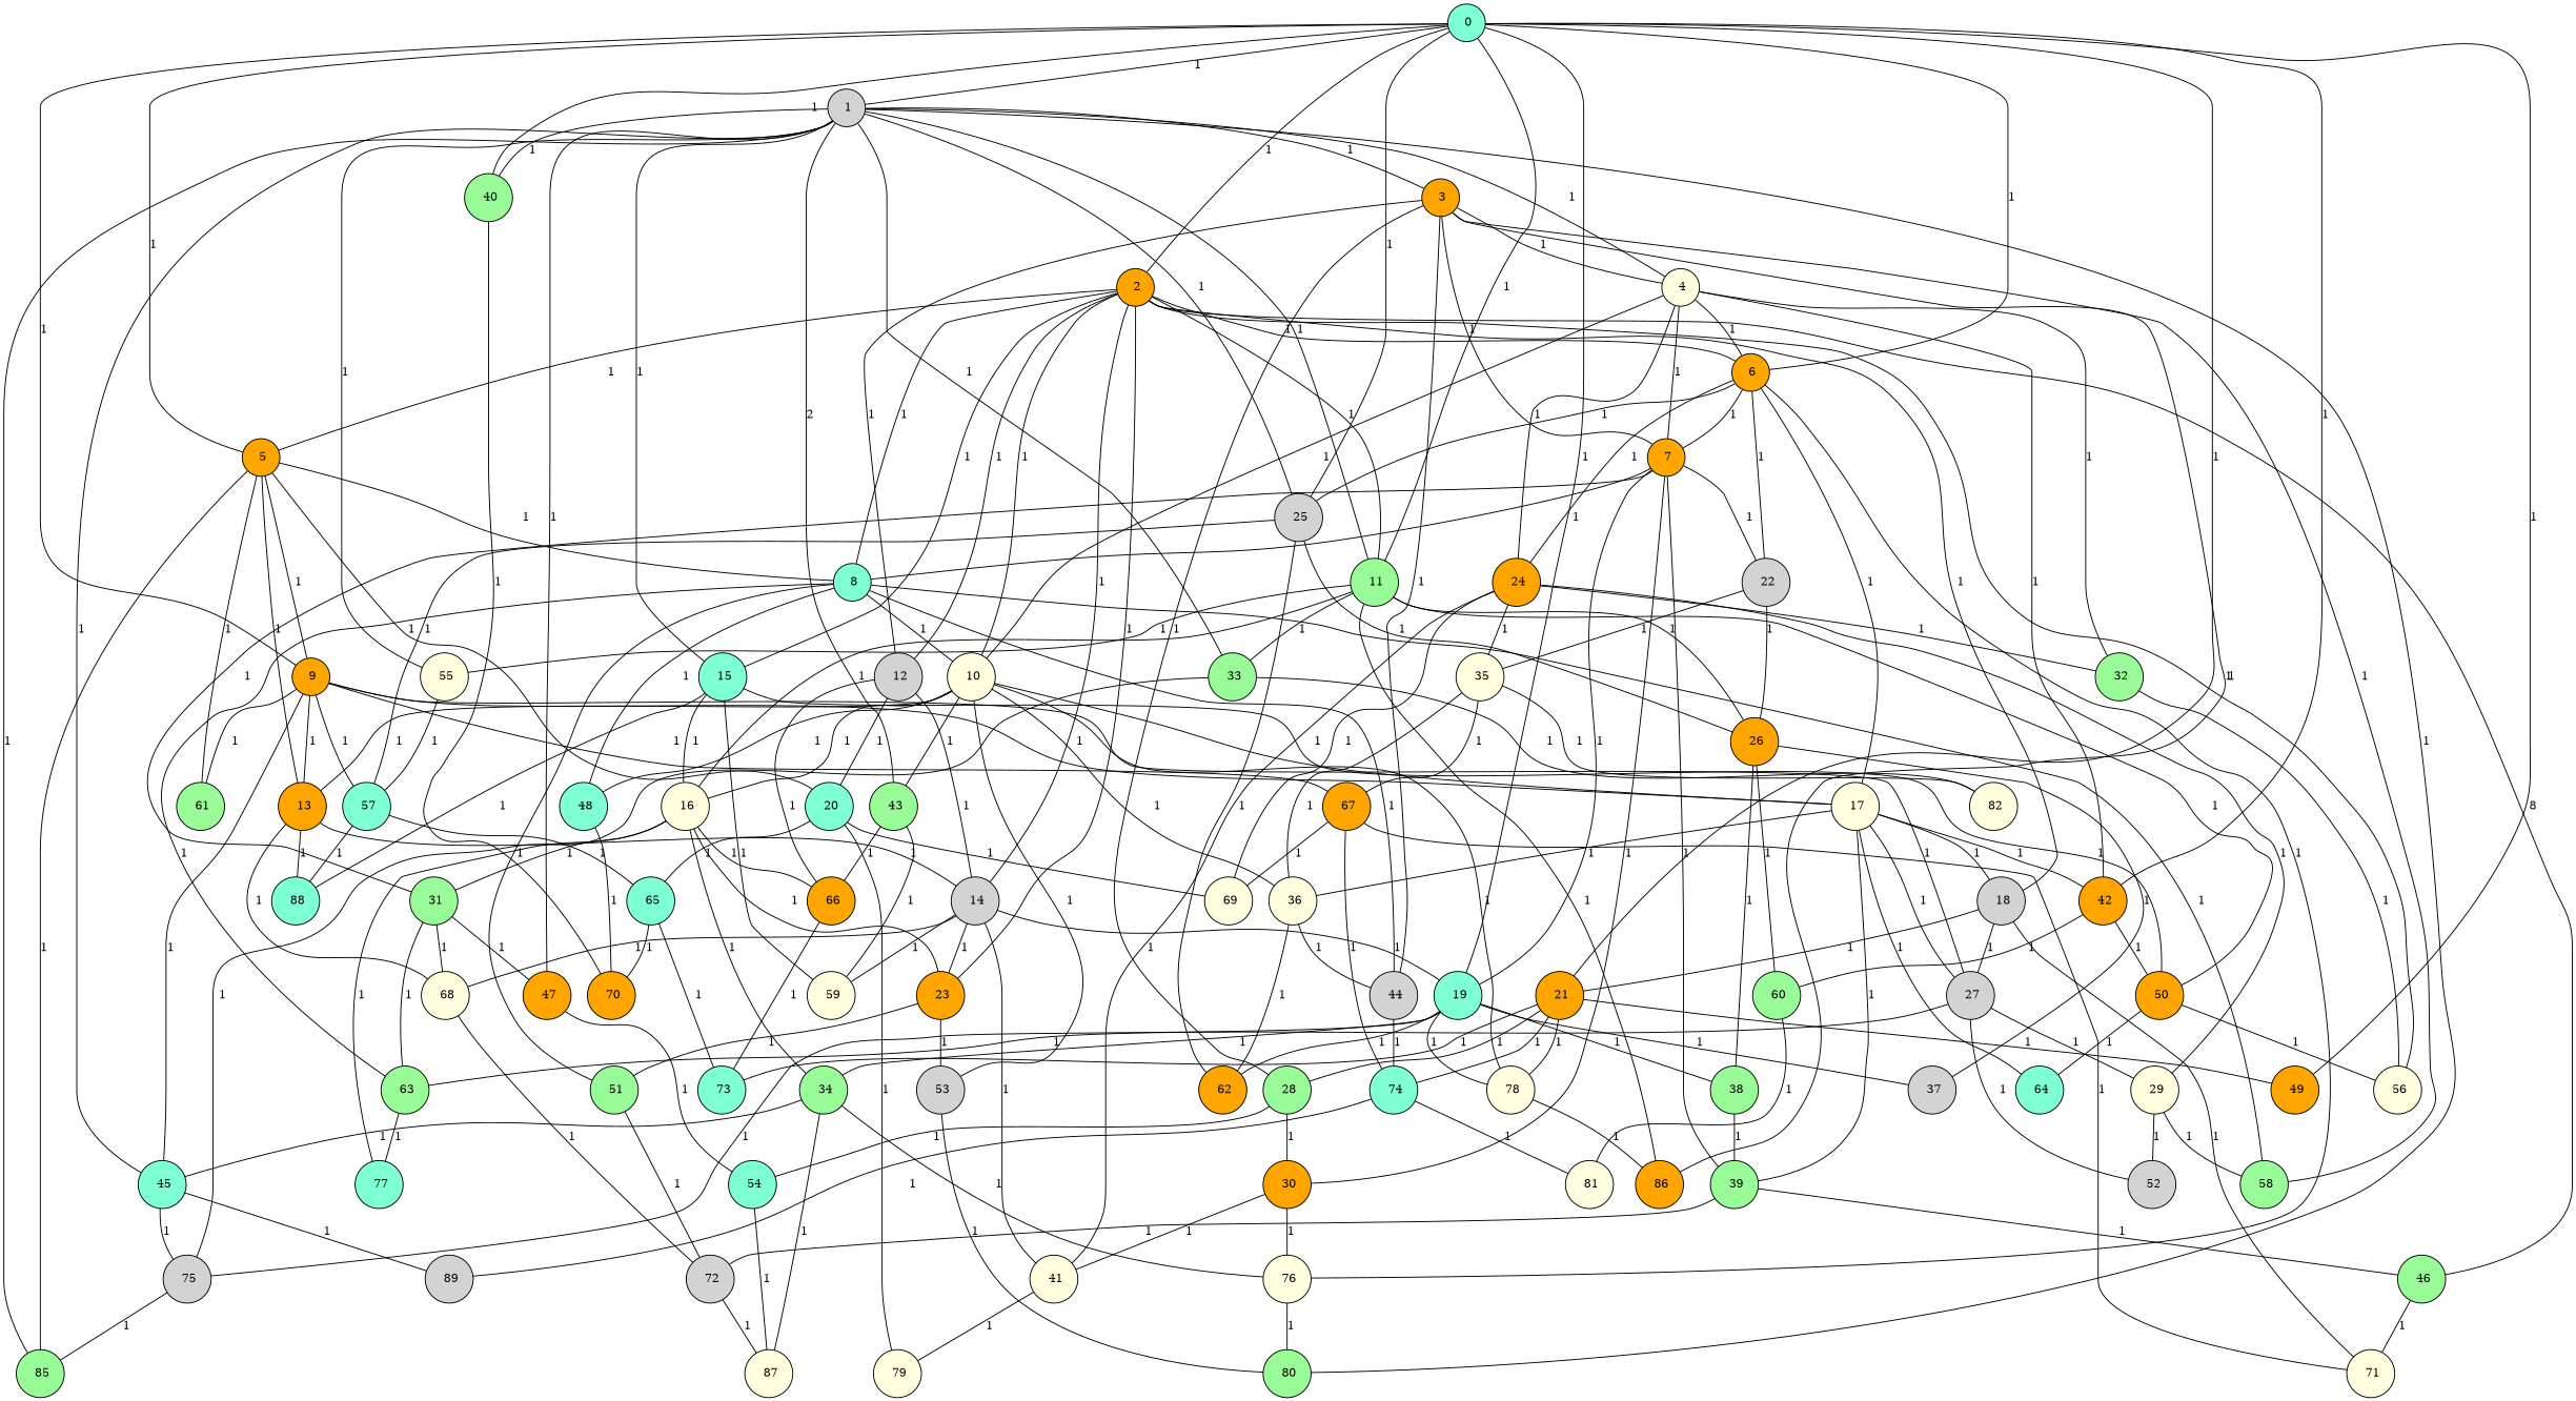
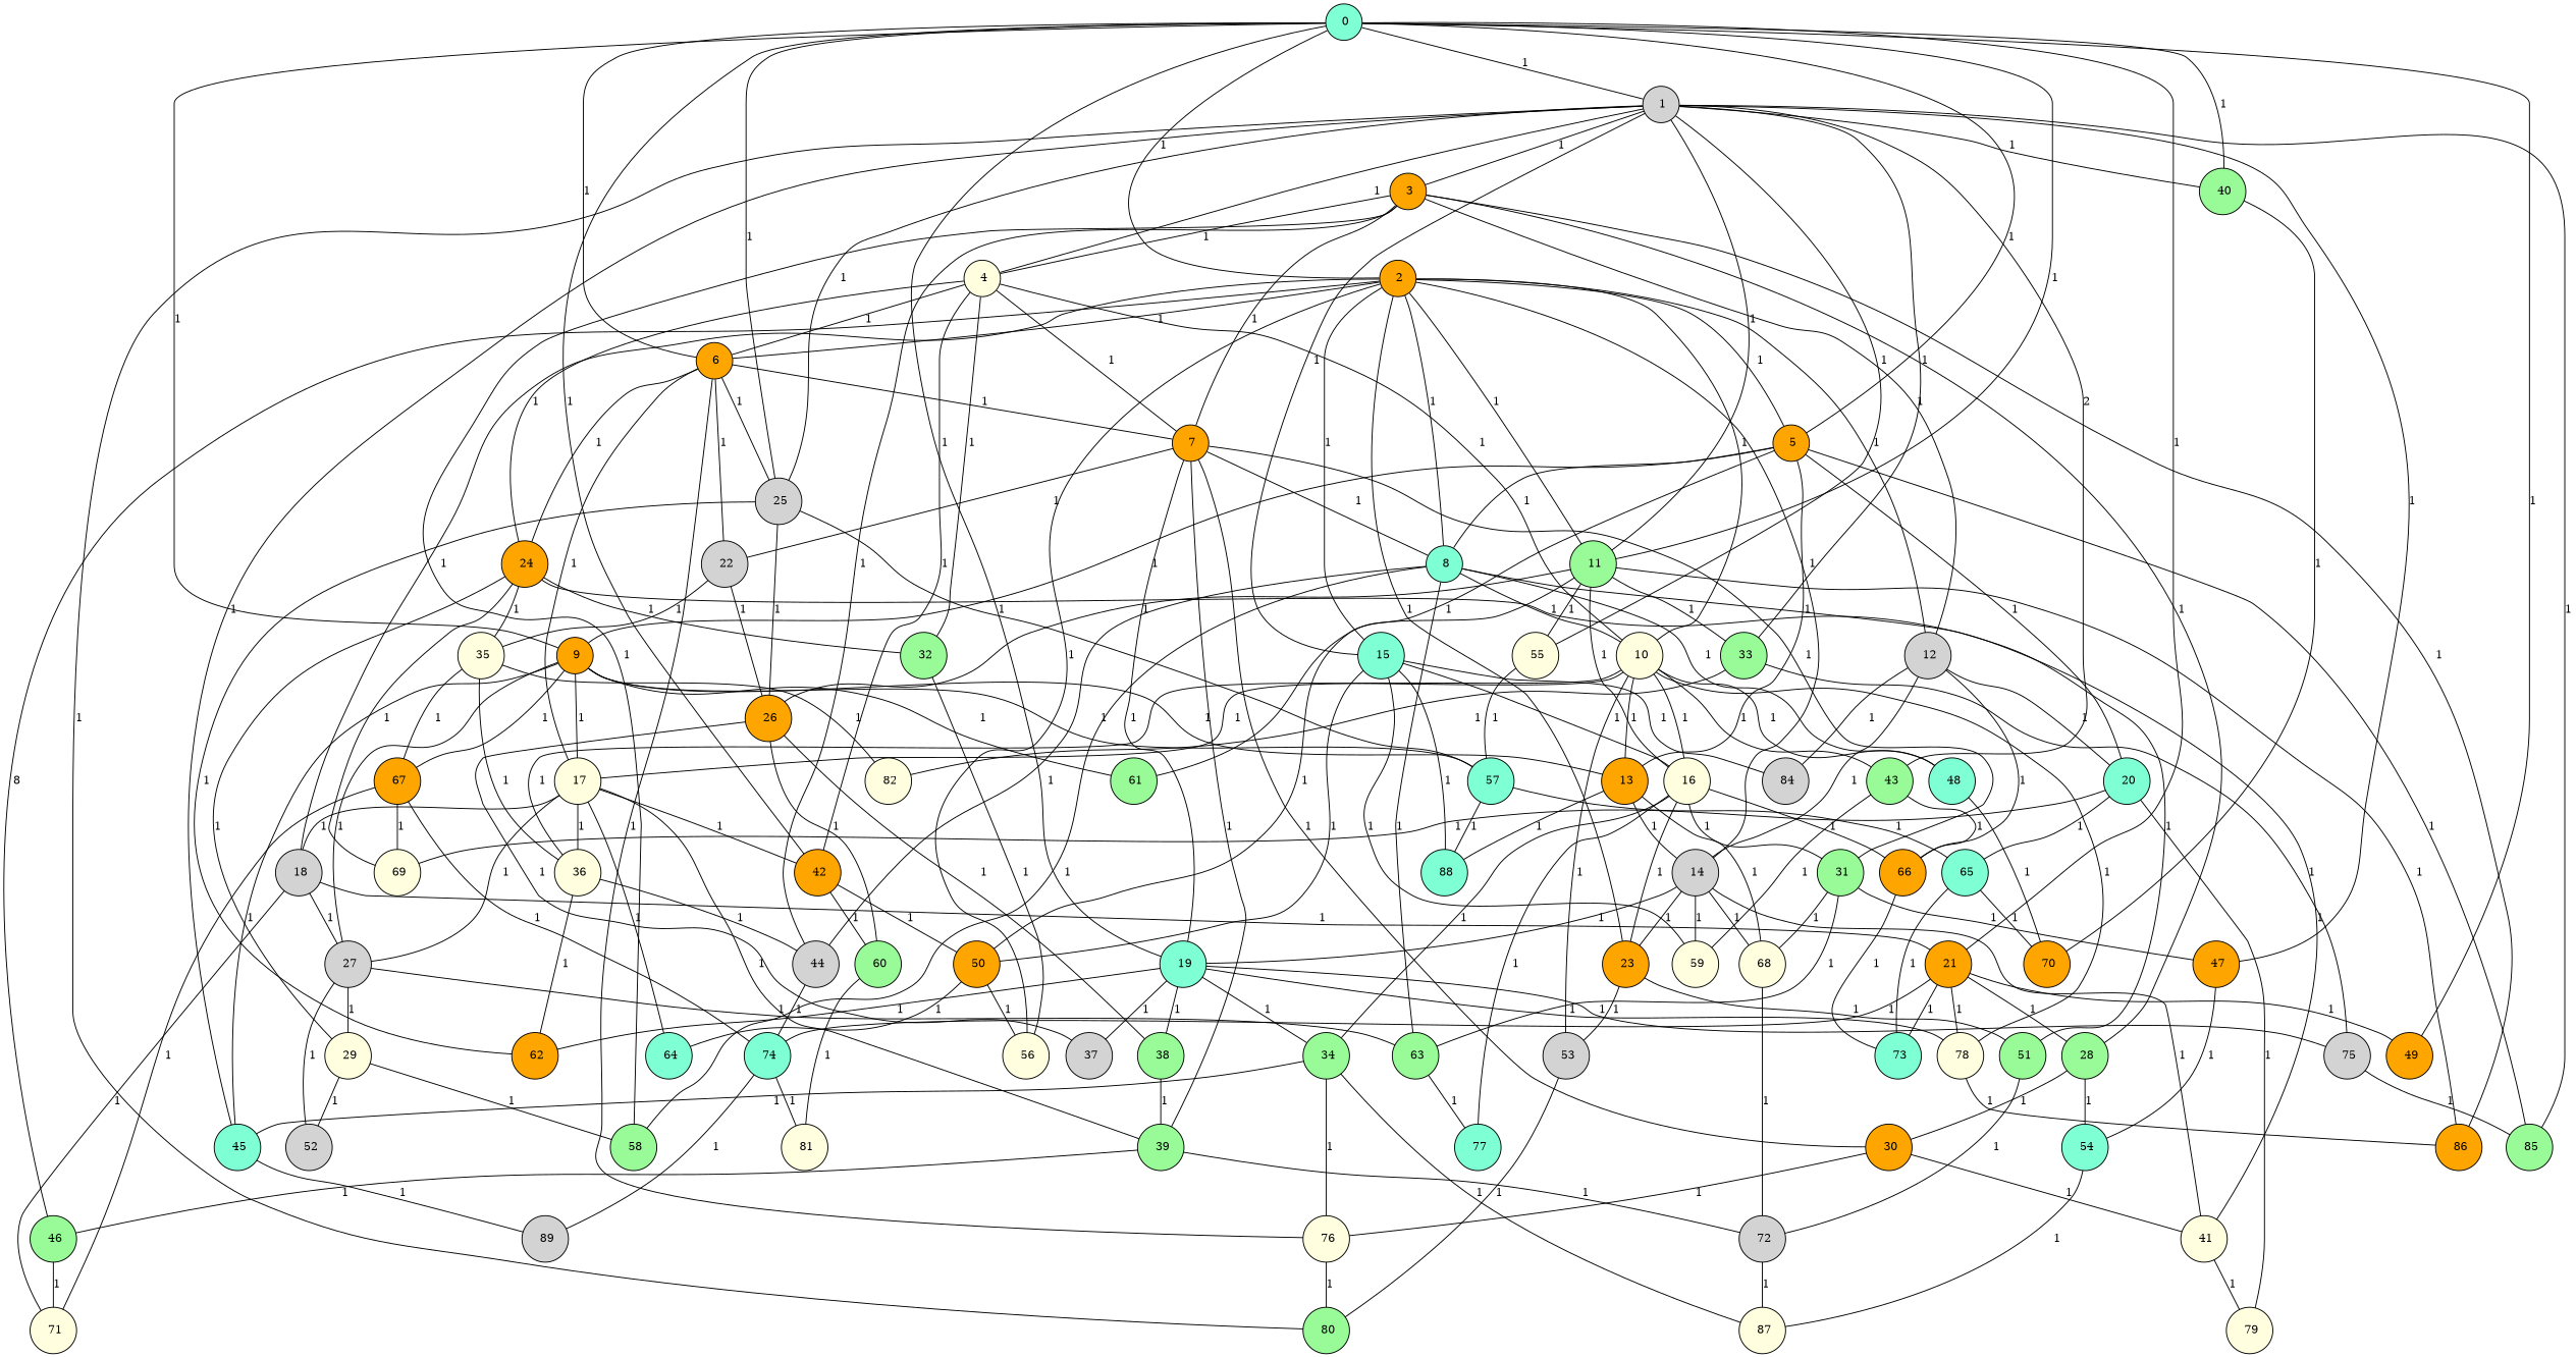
  graph {
    fixedsize="true;"
    node [color=black fillcolor=orange fontsize=12 hight=.12 shape=circle style=filled]
    edge [fontsize=12]
    n1 [fillcolor=aquamarine label=" 0" width=.12]
    n2 [fillcolor=lightgrey label=" 1" width=.12]
    n3 [label=" 2" width=.12]
    n4 [label=" 5" width=.12]
    n5 [label=" 6" width=.12]
    n6 [label=" 9" width=.12]
    n7 [fillcolor=palegreen label=" 11" width=.12]
    n8 [fillcolor=aquamarine label=" 19" width=.12]
    n9 [label=" 21" width=.12]
    n10 [fillcolor=lightgrey label=" 25" width=.12]
    n11 [fillcolor=palegreen label=" 40" width=.12]
    n12 [label=" 42" width=.12]
    n13 [label=" 49" width=.12]
    n14 [label=" 3" width=.12]
    n15 [fillcolor=lightyellow label=" 4" width=.12]
    n16 [fillcolor=aquamarine label=" 15" width=.12]
    n17 [fillcolor=palegreen label=" 33" width=.12]
    n18 [fillcolor=palegreen label=" 43" width=.12]
    n19 [fillcolor=aquamarine label=" 45" width=.12]
    n20 [label=" 47" width=.12]
    n21 [fillcolor=lightyellow label=" 55" width=.12]
    n22 [fillcolor=palegreen label=" 80" width=.12]
    n23 [fillcolor=palegreen label=" 85" width=.12]
    n24 [fillcolor=aquamarine label=" 8" width=.12]
    n25 [fillcolor=lightyellow label=" 10" width=.12]
    n26 [fillcolor=lightgrey label=" 12" width=.12]
    n27 [fillcolor=lightgrey label=" 14" width=.12]
    n28 [fillcolor=lightgrey label=" 18" width=.12]
    n29 [label=" 23" width=.12]
    n30 [fillcolor=palegreen label=" 46" width=.12]
    n31 [fillcolor=lightyellow label=" 56" width=.12]
    n32 [label=" 13" width=.12]
    n33 [fillcolor=aquamarine label=" 20" width=.12]
    n34 [fillcolor=palegreen label=" 61" width=.12]
    n35 [label=" 7" width=.12]
    n36 [label=" 24" width=.12]
    n37 [fillcolor=lightyellow label=" 17" width=.12]
    n38 [fillcolor=lightgrey label=" 22" width=.12]
    n39 [fillcolor=lightyellow label=" 76" width=.12]
    n40 [fillcolor=lightgrey label=" 27" width=.12]
    n41 [fillcolor=aquamarine label=" 57" width=.12]
    n42 [label=" 67" width=.12]
    n43 [label=" 86" width=.12]
    n44 [fillcolor=lightyellow label=" 16" width=.12]
    n45 [label=" 26" width=.12]
    n46 [label=" 50" width=.12]
    n47 [fillcolor=lightyellow label=" 78" width=.12]
    n48 [fillcolor=palegreen label=" 34" width=.12]
    n49 [fillcolor=lightgrey label=" 37" width=.12]
    n50 [fillcolor=palegreen label=" 38" width=.12]
    n51 [label=" 62" width=.12]
    n52 [fillcolor=lightgrey label=" 75" width=.12]
    n53 [fillcolor=palegreen label=" 28" width=.12]
    n54 [fillcolor=aquamarine label=" 73" width=.12]
    n55 [fillcolor=aquamarine label=" 74" width=.12]
    n56 [label=" 70" width=.12]
    n57 [fillcolor=palegreen label=" 60" width=.12]
    n58 [fillcolor=lightgrey label=" 44" width=.12]
    n59 [fillcolor=palegreen label=" 58" width=.12]
    n60 [fillcolor=palegreen label=" 32" width=.12]
+   n61 [fillcolor=lightgrey label=" 84" width=.12]
    n62 [fillcolor=aquamarine label=" 88" width=.12]
    n63 [fillcolor=lightyellow label=" 59" width=.12]
    n64 [fillcolor=lightyellow label=" 82" width=.12]
    n65 [label=" 66" width=.12]
    n66 [fillcolor=lightgrey label=" 89" width=.12]
    n67 [fillcolor=aquamarine label=" 54" width=.12]
    n68 [fillcolor=aquamarine label=" 48" width=.12]
    n69 [fillcolor=palegreen label=" 51" width=.12]
    n70 [fillcolor=palegreen label=" 63" width=.12]
    n71 [fillcolor=lightyellow label=" 36" width=.12]
    n72 [fillcolor=lightgrey label=" 53" width=.12]
    n73 [fillcolor=lightyellow label=" 68" width=.12]
    n74 [fillcolor=lightyellow label=" 41" width=.12]
    n75 [fillcolor=lightyellow label=" 71" width=.12]
    n76 [label=" 30" width=.12]
    n77 [fillcolor=palegreen label=" 31" width=.12]
    n78 [fillcolor=palegreen label=" 39" width=.12]
    n79 [fillcolor=lightyellow label=" 69" width=.12]
    n80 [fillcolor=lightyellow label=" 35" width=.12]
    n81 [fillcolor=lightyellow label=" 29" width=.12]
    n82 [fillcolor=aquamarine label=" 65" width=.12]
    n83 [fillcolor=lightyellow label=" 79" width=.12]
    n84 [fillcolor=aquamarine label=" 64" width=.12]
    n85 [fillcolor=lightgrey label=" 72" width=.12]
    n86 [fillcolor=aquamarine label=" 77" width=.12]
    n87 [fillcolor=lightgrey label=" 52" width=.12]
    n88 [fillcolor=lightyellow label=" 87" width=.12]
    n89 [fillcolor=lightyellow label=" 81" width=.12]
    n1 -- n2 [label=1]
    n1 -- n3 [label=1]
    n1 -- n4 [label=1]
    n1 -- n5 [label=1]
    n1 -- n6 [label=1]
    n1 -- n7 [label=1]
    n1 -- n8 [label=1]
    n1 -- n9 [label=1]
    n1 -- n10 [label=1]
    n1 -- n11 [label=1]
    n1 -- n12 [label=1]
    n1 -- n13 [label=1]
    n2 -- n7 [label=1]
    n2 -- n10 [label=1]
    n2 -- n11 [label=1]
    n2 -- n14 [label=1]
    n2 -- n15 [label=1]
    n2 -- n16 [label=1]
    n2 -- n17 [label=1]
    n2 -- n18 [label=2]
    n2 -- n19 [label=1]
    n2 -- n20 [label=1]
    n2 -- n21 [label=1]
    n2 -- n22 [label=1]
    n2 -- n23 [label=1]
    n3 -- n4 [label=1]
    n3 -- n5 [label=1]
    n3 -- n7 [label=1]
    n3 -- n16 [label=1]
    n3 -- n24 [label=1]
    n3 -- n25 [label=1]
    n3 -- n26 [label=1]
    n3 -- n27 [label=1]
    n3 -- n28 [label=1]
    n3 -- n29 [label=1]
    n3 -- n30 [label=8]
    n3 -- n31 [label=1]
    n4 -- n6 [label=1]
    n4 -- n23 [label=1]
    n4 -- n24 [label=1]
    n4 -- n32 [label=1]
    n4 -- n33 [label=1]
    n4 -- n34 [label=1]
    n5 -- n10 [label=1]
    n5 -- n35 [label=1]
    n5 -- n36 [label=1]
    n5 -- n37 [label=1]
    n5 -- n38 [label=1]
    n5 -- n39 [label=1]
    n6 -- n19 [label=1]
    n6 -- n32 [label=1]
    n6 -- n34 [label=1]
    n6 -- n37 [label=1]
    n6 -- n40 [label=1]
    n6 -- n41 [label=1]
    n6 -- n42 [label=1]
    n7 -- n17 [label=1]
    n7 -- n21 [label=1]
    n7 -- n43 [label=1]
    n7 -- n44 [label=1]
    n7 -- n45 [label=1]
    n7 -- n46 [label=1]
    n8 -- n47 [label=1]
    n8 -- n48 [label=1]
    n8 -- n49 [label=1]
    n8 -- n50 [label=1]
    n8 -- n51 [label=1]
    n8 -- n52 [label=1]
    n9 -- n13 [label=1]
    n9 -- n47 [label=1]
    n9 -- n53 [label=1]
    n9 -- n54 [label=1]
    n9 -- n55 [label=1]
    n10 -- n41 [label=1]
    n10 -- n45 [label=1]
    n10 -- n51 [label=1]
    n11 -- n56 [label=1]
    n12 -- n46 [label=1]
    n12 -- n57 [label=1]
    n14 -- n15 [label=1]
    n14 -- n26 [label=1]
    n14 -- n35 [label=1]
    n14 -- n43 [label=1]
    n14 -- n53 [label=1]
    n14 -- n58 [label=1]
    n14 -- n59 [label=1]
    n15 -- n5 [label=1]
    n15 -- n12 [label=1]
    n15 -- n25 [label=1]
    n15 -- n35 [label=1]
    n15 -- n36 [label=1]
    n15 -- n60 [label=1]
    n16 -- n44 [label=1]
    n16 -- n46 [label=1]
+   n16 -- n61 [label=1]
    n16 -- n62 [label=1]
    n16 -- n63 [label=1]
    n17 -- n52 [label=1]
    n17 -- n64 [label=1]
    n18 -- n63 [label=1]
    n18 -- n65 [label=1]
-   n19 -- n52 [label=1]
    n19 -- n66 [label=1]
    n20 -- n67 [label=1]
    n21 -- n41 [label=1]
    n24 -- n25 [label=1]
    n24 -- n58 [label=1]
    n24 -- n59 [label=1]
    n24 -- n68 [label=1]
    n24 -- n69 [label=1]
    n24 -- n70 [label=1]
    n25 -- n18 [label=1]
    n25 -- n32 [label=1]
    n25 -- n37 [label=1]
    n25 -- n44 [label=1]
    n25 -- n47 [label=1]
    n25 -- n68 [label=1]
    n25 -- n71 [label=1]
    n25 -- n72 [label=1]
    n26 -- n27 [label=1]
    n26 -- n33 [label=1]
+   n26 -- n61 [label=1]
    n26 -- n65 [label=1]
    n27 -- n8 [label=1]
    n27 -- n29 [label=1]
    n27 -- n63 [label=1]
    n27 -- n73 [label=1]
    n27 -- n74 [label=1]
    n28 -- n9 [label=1]
    n28 -- n40 [label=1]
    n28 -- n75 [label=1]
    n29 -- n69 [label=1]
    n29 -- n72 [label=1]
    n30 -- n75 [label=1]
    n32 -- n27 [label=1]
    n32 -- n62 [label=1]
    n32 -- n73 [label=1]
    n33 -- n79 [label=1]
    n33 -- n82 [label=1]
    n33 -- n83 [label=1]
    n35 -- n8 [label=1]
    n35 -- n24 [label=1]
    n35 -- n38 [label=1]
    n35 -- n76 [label=1]
    n35 -- n77 [label=1]
    n35 -- n78 [label=1]
    n36 -- n60 [label=1]
    n36 -- n74 [label=1]
    n36 -- n79 [label=1]
    n36 -- n80 [label=1]
    n36 -- n81 [label=1]
    n37 -- n12 [label=1]
    n37 -- n28 [label=1]
    n37 -- n40 [label=1]
    n37 -- n71 [label=1]
    n37 -- n78 [label=1]
    n37 -- n84 [label=1]
    n38 -- n45 [label=1]
    n38 -- n80 [label=1]
    n39 -- n22 [label=1]
    n40 -- n70 [label=1]
    n40 -- n81 [label=1]
    n40 -- n87 [label=1]
    n41 -- n62 [label=1]
    n41 -- n82 [label=1]
    n42 -- n55 [label=1]
    n42 -- n75 [label=1]
    n42 -- n79 [label=1]
    n44 -- n29 [label=1]
    n44 -- n48 [label=1]
    n44 -- n65 [label=1]
    n44 -- n77 [label=1]
    n44 -- n86 [label=1]
    n45 -- n49 [label=1]
    n45 -- n50 [label=1]
    n45 -- n57 [label=1]
    n46 -- n31 [label=1]
    n46 -- n84 [label=1]
    n47 -- n43 [label=1]
    n48 -- n19 [label=1]
    n48 -- n39 [label=1]
    n48 -- n88 [label=1]
    n50 -- n78 [label=1]
    n52 -- n23 [label=1]
    n53 -- n67 [label=1]
    n53 -- n76 [label=1]
    n55 -- n66 [label=1]
    n55 -- n89 [label=1]
    n57 -- n89 [label=1]
    n58 -- n55 [label=1]
    n60 -- n31 [label=1]
    n65 -- n54 [label=1]
    n67 -- n88 [label=1]
    n68 -- n56 [label=1]
    n69 -- n85 [label=1]
    n70 -- n86 [label=1]
    n71 -- n51 [label=1]
    n71 -- n58 [label=1]
    n72 -- n22 [label=1]
    n73 -- n85 [label=1]
    n74 -- n83 [label=1]
    n76 -- n39 [label=1]
    n76 -- n74 [label=1]
    n77 -- n20 [label=1]
    n77 -- n70 [label=1]
    n77 -- n73 [label=1]
    n78 -- n30 [label=1]
    n78 -- n85 [label=1]
    n80 -- n42 [label=1]
    n80 -- n64 [label=1]
    n80 -- n71 [label=1]
    n81 -- n59 [label=1]
    n81 -- n87 [label=1]
    n82 -- n54 [label=1]
    n82 -- n56 [label=1]
    n85 -- n88 [label=1]
  }
